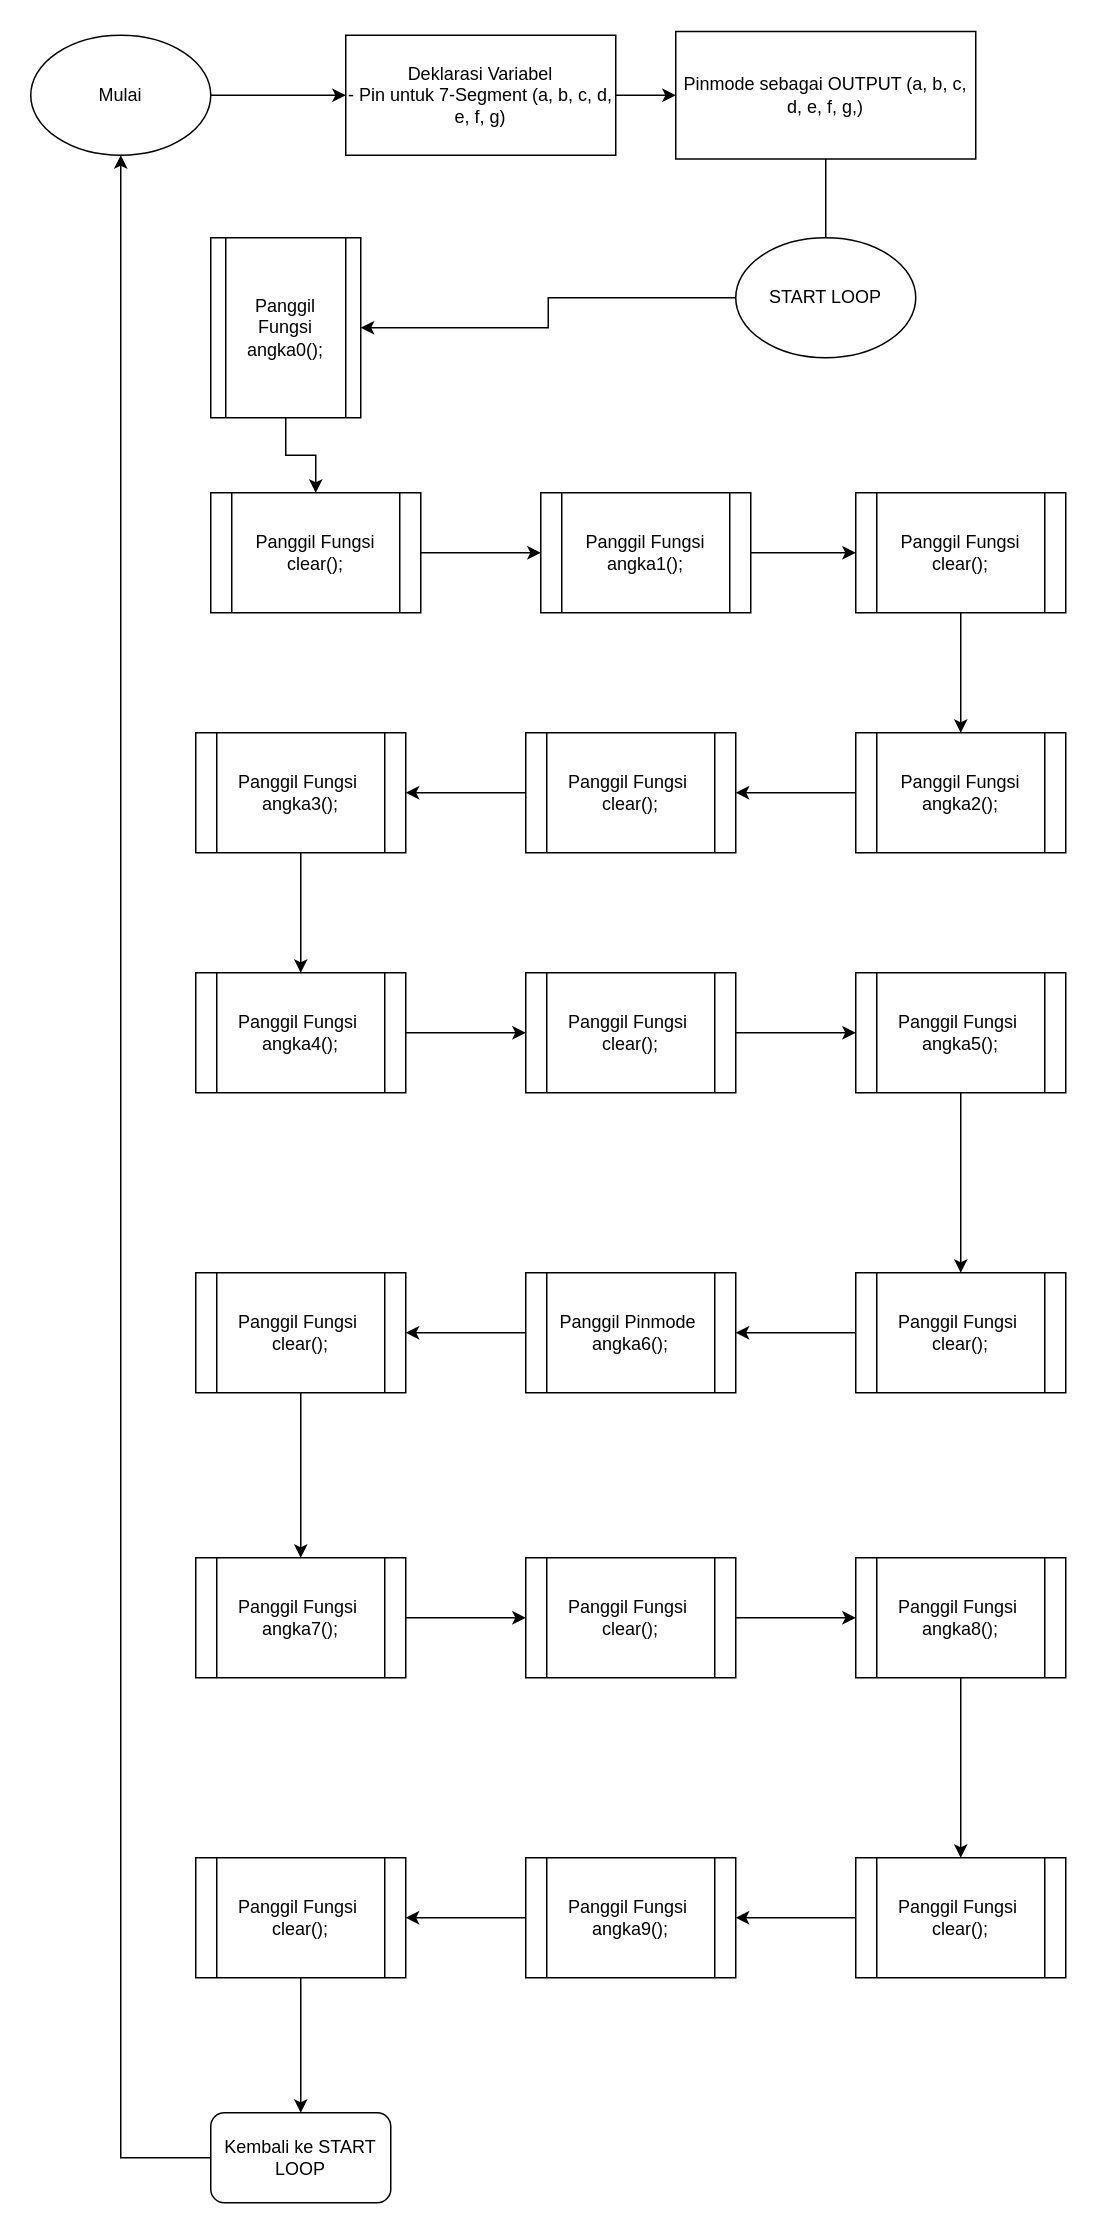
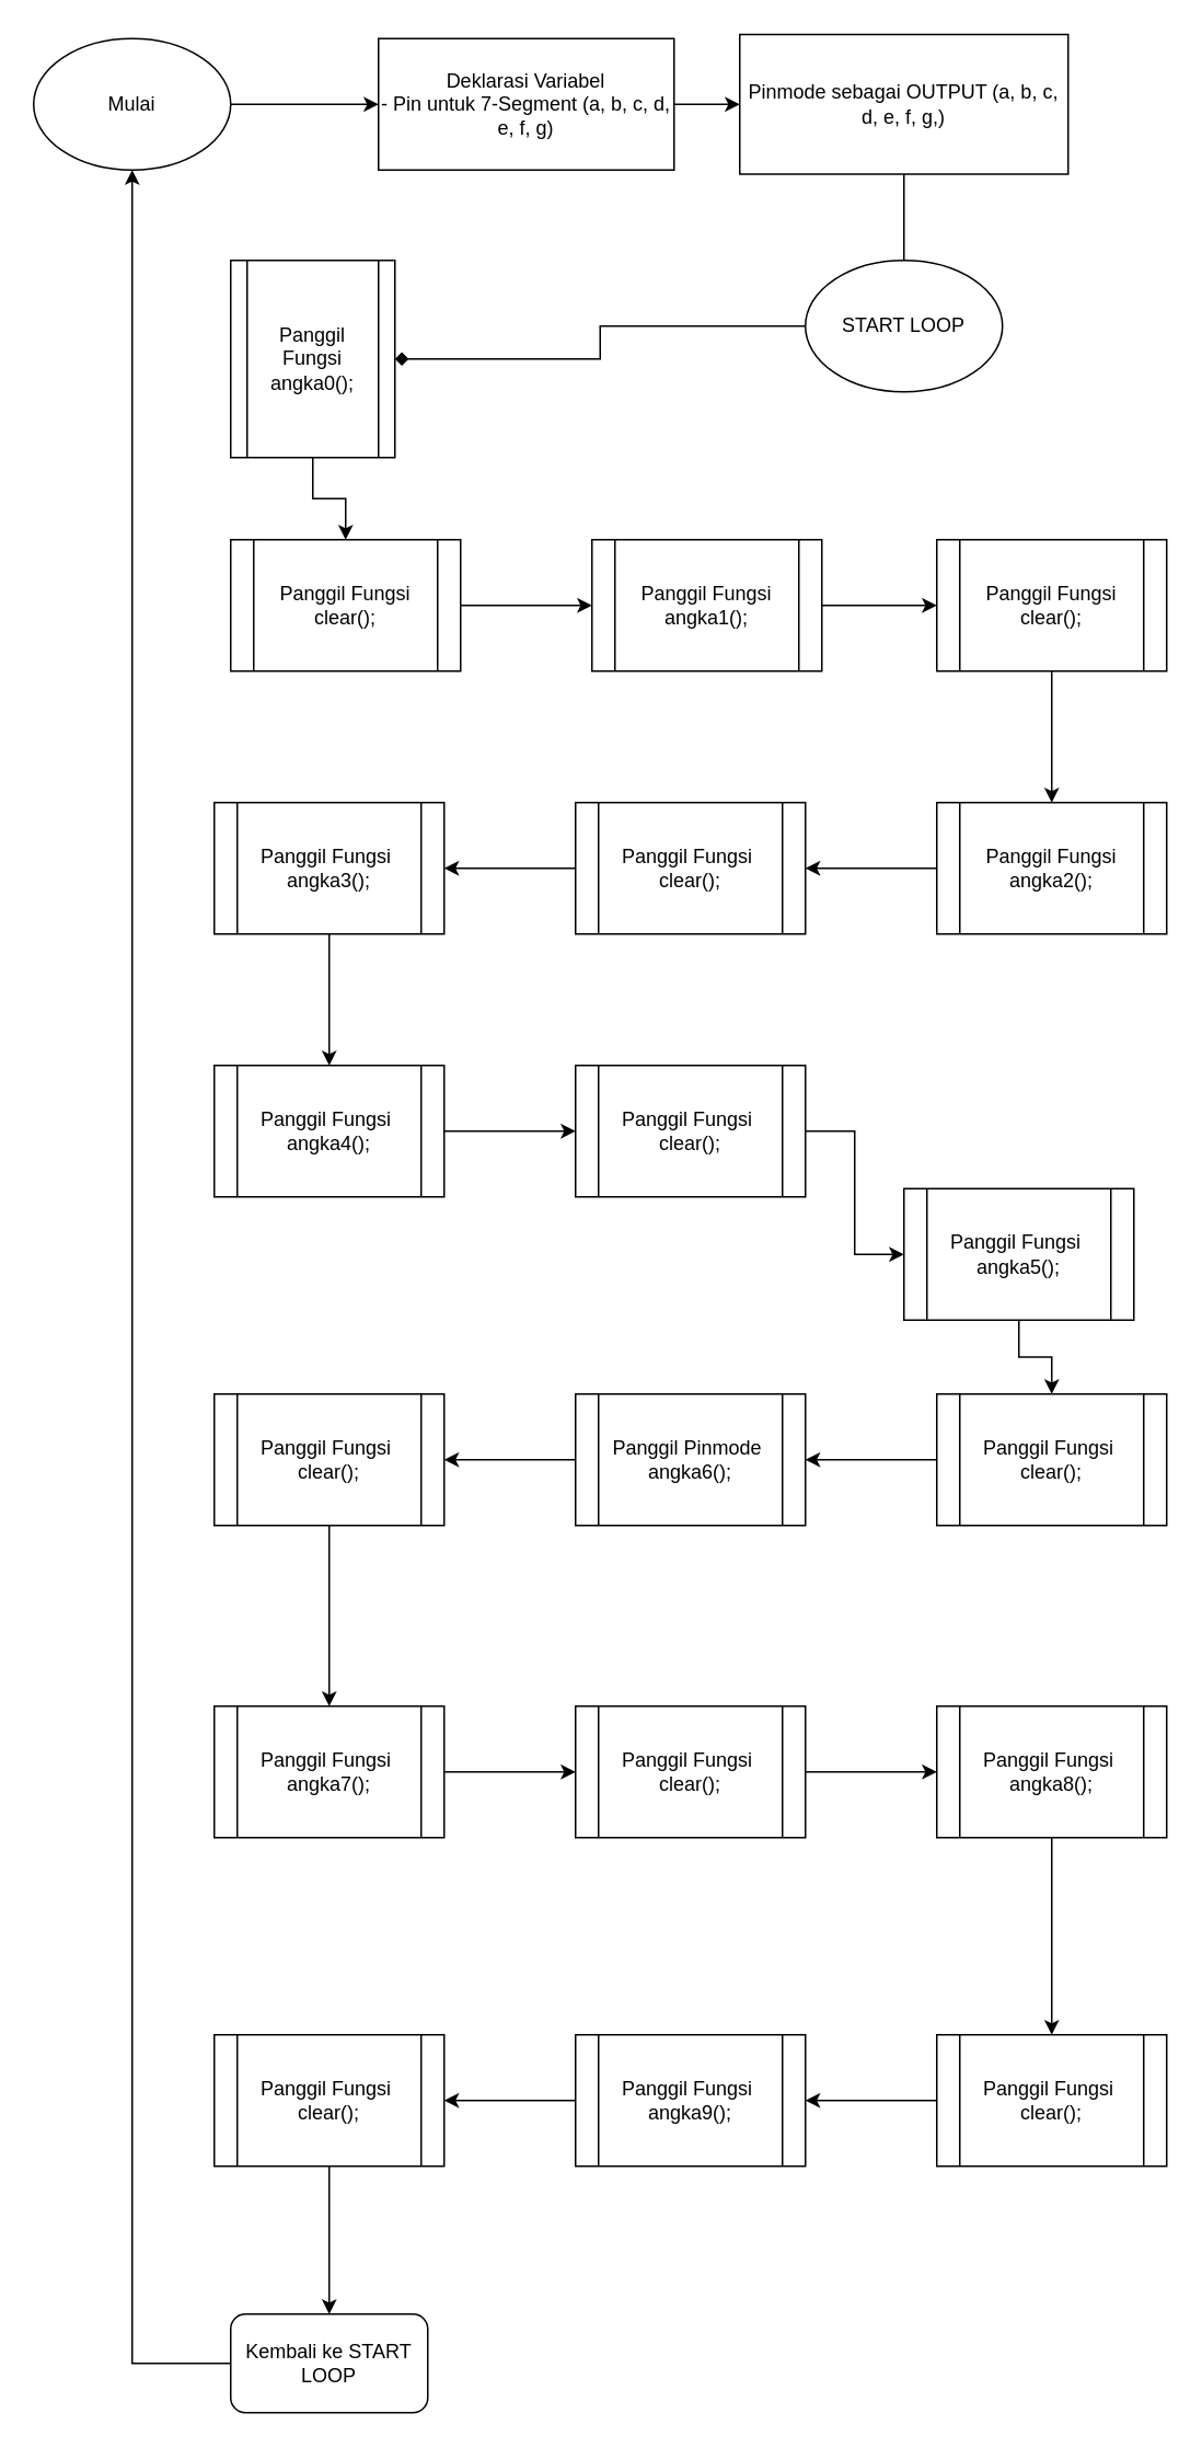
  <mxCell id="0" />
  <mxCell id="1" parent="0" />
  <mxCell id="2" value="" style="edgeStyle=orthogonalEdgeStyle;rounded=0;orthogonalLoop=1;jettySize=auto;html=1;align=center;" edge="1" parent="1" source="3" target="5"><mxGeometry relative="1" as="geometry" /></mxCell>
  <mxCell id="3" value="Mulai" style="ellipse;whiteSpace=wrap;html=1;" vertex="1" parent="1"><mxGeometry x="20" y="23" width="120" height="80" as="geometry" /></mxCell>
  <mxCell id="4" value="" style="edgeStyle=orthogonalEdgeStyle;rounded=0;orthogonalLoop=1;jettySize=auto;html=1;align=center;" edge="1" parent="1" source="5" target="7"><mxGeometry relative="1" as="geometry" /></mxCell>
  <mxCell id="5" value="Deklarasi Variabel&lt;div&gt;&lt;span style=&quot;background-color: initial;&quot; class=&quot;hljs-bullet&quot;&gt;-&lt;/span&gt;&lt;span style=&quot;background-color: initial;&quot;&gt; Pin untuk 7-Segment (a, b, c, d, e, f, g)&lt;/span&gt;&lt;/div&gt;" style="whiteSpace=wrap;html=1;align=center;" vertex="1" parent="1"><mxGeometry x="230" y="23" width="180" height="80" as="geometry" /></mxCell>
  <mxCell id="6" style="edgeStyle=orthogonalEdgeStyle;rounded=0;orthogonalLoop=1;jettySize=auto;html=1;endArrow=none;" edge="1" parent="1" source="7" target="9"><mxGeometry relative="1" as="geometry" /></mxCell>
  <mxCell id="7" value="Pinmode sebagai OUTPUT (&lt;span class=&quot;hljs-selector-tag&quot;&gt;a&lt;/span&gt;, &lt;span class=&quot;hljs-selector-tag&quot;&gt;b&lt;/span&gt;, c, d, e, f, g,)" style="whiteSpace=wrap;html=1;" vertex="1" parent="1"><mxGeometry x="450" y="20.5" width="200" height="85" as="geometry" /></mxCell>
- <mxCell id="8" value="" style="edgeStyle=orthogonalEdgeStyle;rounded=0;orthogonalLoop=1;jettySize=auto;html=1;" edge="1" parent="1" source="9" target="11"><mxGeometry relative="1" as="geometry" /></mxCell>
+ <mxCell id="8" value="" style="edgeStyle=orthogonalEdgeStyle;rounded=0;orthogonalLoop=1;jettySize=auto;html=1;endArrow=diamond;" edge="1" parent="1" source="9" target="11"><mxGeometry relative="1" as="geometry" /></mxCell>
  <mxCell id="9" value="START LOOP" style="ellipse;whiteSpace=wrap;html=1;" vertex="1" parent="1"><mxGeometry x="490" y="158" width="120" height="80" as="geometry" /></mxCell>
  <mxCell id="10" value="" style="edgeStyle=orthogonalEdgeStyle;rounded=0;orthogonalLoop=1;jettySize=auto;html=1;" edge="1" parent="1" source="11" target="13"><mxGeometry relative="1" as="geometry" /></mxCell>
  <mxCell id="11" value="Panggil Fungsi angka0();" style="shape=process;whiteSpace=wrap;html=1;backgroundOutline=1;" vertex="1" parent="1"><mxGeometry x="140" y="158" width="100" height="120" as="geometry" /></mxCell>
  <mxCell id="12" value="" style="edgeStyle=orthogonalEdgeStyle;rounded=0;orthogonalLoop=1;jettySize=auto;html=1;" edge="1" parent="1" source="13" target="15"><mxGeometry relative="1" as="geometry" /></mxCell>
  <mxCell id="13" value="Panggil Fungsi clear();" style="shape=process;whiteSpace=wrap;html=1;backgroundOutline=1;" vertex="1" parent="1"><mxGeometry x="140" y="328" width="140" height="80" as="geometry" /></mxCell>
  <mxCell id="14" value="" style="edgeStyle=orthogonalEdgeStyle;rounded=0;orthogonalLoop=1;jettySize=auto;html=1;" edge="1" parent="1" source="15" target="17"><mxGeometry relative="1" as="geometry" /></mxCell>
  <mxCell id="15" value="Panggil Fungsi angka1();" style="shape=process;whiteSpace=wrap;html=1;backgroundOutline=1;" vertex="1" parent="1"><mxGeometry x="360" y="328" width="140" height="80" as="geometry" /></mxCell>
  <mxCell id="16" value="" style="edgeStyle=orthogonalEdgeStyle;rounded=0;orthogonalLoop=1;jettySize=auto;html=1;" edge="1" parent="1" source="17" target="19"><mxGeometry relative="1" as="geometry" /></mxCell>
  <mxCell id="17" value="Panggil Fungsi clear();" style="shape=process;whiteSpace=wrap;html=1;backgroundOutline=1;" vertex="1" parent="1"><mxGeometry x="570" y="328" width="140" height="80" as="geometry" /></mxCell>
  <mxCell id="18" value="" style="edgeStyle=orthogonalEdgeStyle;rounded=0;orthogonalLoop=1;jettySize=auto;html=1;" edge="1" parent="1" source="19" target="21"><mxGeometry relative="1" as="geometry" /></mxCell>
  <mxCell id="19" value="Panggil Fungsi angka2();" style="shape=process;whiteSpace=wrap;html=1;backgroundOutline=1;" vertex="1" parent="1"><mxGeometry x="570" y="488" width="140" height="80" as="geometry" /></mxCell>
  <mxCell id="20" value="" style="edgeStyle=orthogonalEdgeStyle;rounded=0;orthogonalLoop=1;jettySize=auto;html=1;" edge="1" parent="1" source="21" target="23"><mxGeometry relative="1" as="geometry" /></mxCell>
  <mxCell id="21" value="Panggil Fungsi&amp;nbsp; clear();" style="shape=process;whiteSpace=wrap;html=1;backgroundOutline=1;" vertex="1" parent="1"><mxGeometry x="350" y="488" width="140" height="80" as="geometry" /></mxCell>
  <mxCell id="22" value="" style="edgeStyle=orthogonalEdgeStyle;rounded=0;orthogonalLoop=1;jettySize=auto;html=1;" edge="1" parent="1" source="23" target="25"><mxGeometry relative="1" as="geometry" /></mxCell>
  <mxCell id="23" value="Panggil Fungsi&amp;nbsp; angka3();" style="shape=process;whiteSpace=wrap;html=1;backgroundOutline=1;" vertex="1" parent="1"><mxGeometry x="130" y="488" width="140" height="80" as="geometry" /></mxCell>
  <mxCell id="24" value="" style="edgeStyle=orthogonalEdgeStyle;rounded=0;orthogonalLoop=1;jettySize=auto;html=1;" edge="1" parent="1" source="25" target="27"><mxGeometry relative="1" as="geometry" /></mxCell>
  <mxCell id="25" value="Panggil Fungsi&amp;nbsp; angka4&lt;span style=&quot;color: rgba(0, 0, 0, 0); font-family: monospace; font-size: 0px; text-align: start; text-wrap: nowrap;&quot;&gt;%3CmxGraphModel%3E%3Croot%3E%3CmxCell%20id%3D%220%22%2F%3E%3CmxCell%20id%3D%221%22%20parent%3D%220%22%2F%3E%3CmxCell%20id%3D%222%22%20value%3D%22Panggil%20Fungsi%26amp%3Bnbsp%3B%20clear()%3B%22%20style%3D%22shape%3Dprocess%3BwhiteSpace%3Dwrap%3Bhtml%3D1%3BbackgroundOutline%3D1%3B%22%20vertex%3D%221%22%20parent%3D%221%22%3E%3CmxGeometry%20x%3D%22340%22%20y%3D%22-650%22%20width%3D%22140%22%20height%3D%2280%22%20as%3D%22geometry%22%2F%3E%3C%2FmxCell%3E%3C%2Froot%3E%3C%2FmxGraphModel%3E&lt;/span&gt;();" style="shape=process;whiteSpace=wrap;html=1;backgroundOutline=1;" vertex="1" parent="1"><mxGeometry x="130" y="648" width="140" height="80" as="geometry" /></mxCell>
  <mxCell id="26" value="" style="edgeStyle=orthogonalEdgeStyle;rounded=0;orthogonalLoop=1;jettySize=auto;html=1;" edge="1" parent="1" source="27" target="29"><mxGeometry relative="1" as="geometry" /></mxCell>
  <mxCell id="27" value="Panggil Fungsi&amp;nbsp; clear();" style="shape=process;whiteSpace=wrap;html=1;backgroundOutline=1;" vertex="1" parent="1"><mxGeometry x="350" y="648" width="140" height="80" as="geometry" /></mxCell>
  <mxCell id="28" value="" style="edgeStyle=orthogonalEdgeStyle;rounded=0;orthogonalLoop=1;jettySize=auto;html=1;" edge="1" parent="1" source="29" target="31"><mxGeometry relative="1" as="geometry" /></mxCell>
- <mxCell id="29" value="Panggil Fungsi&amp;nbsp; angka5();" style="shape=process;whiteSpace=wrap;html=1;backgroundOutline=1;" vertex="1" parent="1"><mxGeometry x="570" y="648" width="140" height="80" as="geometry" /></mxCell>
+ <mxCell id="29" value="Panggil Fungsi&amp;nbsp; angka5();" style="shape=process;whiteSpace=wrap;html=1;backgroundOutline=1;" vertex="1" parent="1"><mxGeometry x="550" y="723" width="140" height="80" as="geometry" /></mxCell>
  <mxCell id="30" value="" style="edgeStyle=orthogonalEdgeStyle;rounded=0;orthogonalLoop=1;jettySize=auto;html=1;" edge="1" parent="1" source="31" target="33"><mxGeometry relative="1" as="geometry" /></mxCell>
  <mxCell id="31" value="Panggil Fungsi&amp;nbsp; clear();" style="shape=process;whiteSpace=wrap;html=1;backgroundOutline=1;" vertex="1" parent="1"><mxGeometry x="570" y="848" width="140" height="80" as="geometry" /></mxCell>
  <mxCell id="32" value="" style="edgeStyle=orthogonalEdgeStyle;rounded=0;orthogonalLoop=1;jettySize=auto;html=1;" edge="1" parent="1" source="33" target="35"><mxGeometry relative="1" as="geometry" /></mxCell>
  <mxCell id="33" value="Panggil Pinmode&amp;nbsp; angka6();" style="shape=process;whiteSpace=wrap;html=1;backgroundOutline=1;" vertex="1" parent="1"><mxGeometry x="350" y="848" width="140" height="80" as="geometry" /></mxCell>
  <mxCell id="34" value="" style="edgeStyle=orthogonalEdgeStyle;rounded=0;orthogonalLoop=1;jettySize=auto;html=1;" edge="1" parent="1" source="35" target="37"><mxGeometry relative="1" as="geometry" /></mxCell>
  <mxCell id="35" value="Panggil Fungsi&amp;nbsp; clear();" style="shape=process;whiteSpace=wrap;html=1;backgroundOutline=1;" vertex="1" parent="1"><mxGeometry x="130" y="848" width="140" height="80" as="geometry" /></mxCell>
  <mxCell id="36" value="" style="edgeStyle=orthogonalEdgeStyle;rounded=0;orthogonalLoop=1;jettySize=auto;html=1;" edge="1" parent="1" source="37" target="39"><mxGeometry relative="1" as="geometry" /></mxCell>
  <mxCell id="37" value="Panggil Fungsi&amp;nbsp; angka7&lt;span style=&quot;color: rgba(0, 0, 0, 0); font-family: monospace; font-size: 0px; text-align: start; text-wrap: nowrap;&quot;&gt;%3CmxGraphModel%3E%3Croot%3E%3CmxCell%20id%3D%220%22%2F%3E%3CmxCell%20id%3D%221%22%20parent%3D%220%22%2F%3E%3CmxCell%20id%3D%222%22%20value%3D%22Panggil%20Fungsi%26amp%3Bnbsp%3B%20clear()%3B%22%20style%3D%22shape%3Dprocess%3BwhiteSpace%3Dwrap%3Bhtml%3D1%3BbackgroundOutline%3D1%3B%22%20vertex%3D%221%22%20parent%3D%221%22%3E%3CmxGeometry%20x%3D%22340%22%20y%3D%22-490%22%20width%3D%22140%22%20height%3D%2280%22%20as%3D%22geometry%22%2F%3E%3C%2FmxCell%3E%3C%2Froot%3E%3C%2FmxGraphModel%3E&lt;/span&gt;();" style="shape=process;whiteSpace=wrap;html=1;backgroundOutline=1;" vertex="1" parent="1"><mxGeometry x="130" y="1038" width="140" height="80" as="geometry" /></mxCell>
  <mxCell id="38" value="" style="edgeStyle=orthogonalEdgeStyle;rounded=0;orthogonalLoop=1;jettySize=auto;html=1;" edge="1" parent="1" source="39" target="41"><mxGeometry relative="1" as="geometry" /></mxCell>
  <mxCell id="39" value="Panggil Fungsi&amp;nbsp; clear&lt;span style=&quot;color: rgba(0, 0, 0, 0); font-family: monospace; font-size: 0px; text-align: start; text-wrap: nowrap;&quot;&gt;%3CmxGraphModel%3E%3Croot%3E%3CmxCell%20id%3D%220%22%2F%3E%3CmxCell%20id%3D%221%22%20parent%3D%220%22%2F%3E%3CmxCell%20id%3D%222%22%20value%3D%22Panggil%20Fungsi%26amp%3Bnbsp%3B%20clear()%3B%22%20style%3D%22shape%3Dprocess%3BwhiteSpace%3Dwrap%3Bhtml%3D1%3BbackgroundOutline%3D1%3B%22%20vertex%3D%221%22%20parent%3D%221%22%3E%3CmxGeometry%20x%3D%22340%22%20y%3D%22-490%22%20width%3D%22140%22%20height%3D%2280%22%20as%3D%22geometry%22%2F%3E%3C%2FmxCell%3E%3C%2Froot%3E%3C%2FmxGraphModel%3E&lt;/span&gt;();" style="shape=process;whiteSpace=wrap;html=1;backgroundOutline=1;" vertex="1" parent="1"><mxGeometry x="350" y="1038" width="140" height="80" as="geometry" /></mxCell>
  <mxCell id="40" value="" style="edgeStyle=orthogonalEdgeStyle;rounded=0;orthogonalLoop=1;jettySize=auto;html=1;" edge="1" parent="1" source="41" target="43"><mxGeometry relative="1" as="geometry" /></mxCell>
  <mxCell id="41" value="Panggil Fungsi&amp;nbsp; angka8&lt;span style=&quot;color: rgba(0, 0, 0, 0); font-family: monospace; font-size: 0px; text-align: start; text-wrap: nowrap;&quot;&gt;3CmxGraphModel%3E%3Croot%3E%3CmxCell%20id%3D%220%22%2F%3E%3CmxCell%20id%3D%221%22%20parent%3D%220%22%2F%3E%3CmxCell%20id%3D%222%22%20value%3D%22Panggil%20Fungsi%26amp%3Bnbsp%3B%20clear()%3B%22%20style%3D%22shape%3Dprocess%3BwhiteSpace%3Dwrap%3Bhtml%3D1%3BbackgroundOutline%3D1%3B%22%20vertex%3D%221%22%20parent%3D%221%22%3E%3CmxGeometry%20x%3D%22340%22%20y%3D%22-490%22%20width%3D%22140%22%20height%3D%2280%22%20as%3D%22geometry%22%2F%3E%3C%2FmxCell%3E%3C%2Froot%3E%3C%2FmxGraphModel%3E&lt;/span&gt;();" style="shape=process;whiteSpace=wrap;html=1;backgroundOutline=1;" vertex="1" parent="1"><mxGeometry x="570" y="1038" width="140" height="80" as="geometry" /></mxCell>
  <mxCell id="42" value="" style="edgeStyle=orthogonalEdgeStyle;rounded=0;orthogonalLoop=1;jettySize=auto;html=1;" edge="1" parent="1" source="43" target="45"><mxGeometry relative="1" as="geometry" /></mxCell>
  <mxCell id="43" value="Panggil Fungsi&amp;nbsp; clear&lt;span style=&quot;color: rgba(0, 0, 0, 0); font-family: monospace; font-size: 0px; text-align: start; text-wrap: nowrap;&quot;&gt;3CmxGraphModel%3E%3Croot%3E%3CmxCell%20id%3D%220%22%2F%3E%3CmxCell%20id%3D%221%22%20parent%3D%220%22%2F%3E%3CmxCell%20id%3D%222%22%20value%3D%22Panggil%20Fungsi%26amp%3Bnbsp%3B%20clear()%3B%22%20style%3D%22shape%3Dprocess%3BwhiteSpace%3Dwrap%3Bhtml%3D1%3BbackgroundOutline%3D1%3B%22%20vertex%3D%221%22%20parent%3D%221%22%3E%3CmxGeometry%20x%3D%22340%22%20y%3D%22-490%22%20width%3D%22140%22%20height%3D%2280%22%20as%3D%22geometry%22%2F%3E%3C%2FmxCell%3E%3C%2Froot%3E%3C%2FmxGraphModel%3E&lt;/span&gt;();" style="shape=process;whiteSpace=wrap;html=1;backgroundOutline=1;" vertex="1" parent="1"><mxGeometry x="570" y="1238" width="140" height="80" as="geometry" /></mxCell>
  <mxCell id="44" value="" style="edgeStyle=orthogonalEdgeStyle;rounded=0;orthogonalLoop=1;jettySize=auto;html=1;" edge="1" parent="1" source="45" target="47"><mxGeometry relative="1" as="geometry" /></mxCell>
  <mxCell id="45" value="Panggil Fungsi&amp;nbsp; angka9&lt;span style=&quot;color: rgba(0, 0, 0, 0); font-family: monospace; font-size: 0px; text-align: start; text-wrap: nowrap;&quot;&gt;3CmxGraphModel%3E%3Croot%3E%3CmxCell%20id%3D%220%22%2F%3E%3CmxCell%20id%3D%221%22%20parent%3D%220%22%2F%3E%3CmxCell%20id%3D%222%22%20value%3D%22Panggil%20Fungsi%26amp%3Bnbsp%3B%20clear()%3B%22%20style%3D%22shape%3Dprocess%3BwhiteSpace%3Dwrap%3Bhtml%3D1%3BbackgroundOutline%3D1%3B%22%20vertex%3D%221%22%20parent%3D%221%22%3E%3CmxGeometry%20x%3D%22340%22%20y%3D%22-490%22%20width%3D%22140%22%20height%3D%2280%22%20as%3D%22geometry%22%2F%3E%3C%2FmxCell%3E%3C%2Froot%3E%3C%2FmxGraphModel%3E&lt;/span&gt;();" style="shape=process;whiteSpace=wrap;html=1;backgroundOutline=1;" vertex="1" parent="1"><mxGeometry x="350" y="1238" width="140" height="80" as="geometry" /></mxCell>
  <mxCell id="46" value="" style="edgeStyle=orthogonalEdgeStyle;rounded=0;orthogonalLoop=1;jettySize=auto;html=1;" edge="1" parent="1" source="47" target="49"><mxGeometry relative="1" as="geometry" /></mxCell>
  <mxCell id="47" value="Panggil Fungsi&amp;nbsp; clear&lt;span style=&quot;color: rgba(0, 0, 0, 0); font-family: monospace; font-size: 0px; text-align: start; text-wrap: nowrap;&quot;&gt;3CmxGraphModel%3E%3Croot%3E%3CmxCell%20id%3D%220%22%2F%3E%3CmxCell%20id%3D%221%22%20parent%3D%220%22%2F%3E%3CmxCell%20id%3D%222%22%20value%3D%22Panggil%20Fungsi%26amp%3Bnbsp%3B%20clear()%3B%22%20style%3D%22shape%3Dprocess%3BwhiteSpace%3Dwrap%3Bhtml%3D1%3BbackgroundOutline%3D1%3B%22%20vertex%3D%221%22%20parent%3D%221%22%3E%3CmxGeometry%20x%3D%22340%22%20y%3D%22-490%22%20width%3D%22140%22%20height%3D%2280%22%20as%3D%22geometry%22%2F%3E%3C%2FmxCell%3E%3C%2Froot%3E%3C%2FmxGraphModel%3E&lt;/span&gt;();" style="shape=process;whiteSpace=wrap;html=1;backgroundOutline=1;" vertex="1" parent="1"><mxGeometry x="130" y="1238" width="140" height="80" as="geometry" /></mxCell>
  <mxCell id="48" style="edgeStyle=orthogonalEdgeStyle;rounded=0;orthogonalLoop=1;jettySize=auto;html=1;" edge="1" parent="1" source="49" target="3"><mxGeometry relative="1" as="geometry"><Array as="points"><mxPoint x="80" y="1438" /></Array></mxGeometry></mxCell>
  <mxCell id="49" value="Kembali ke START LOOP" style="whiteSpace=wrap;html=1;rounded=1;" vertex="1" parent="1"><mxGeometry x="140" y="1408" width="120" height="60" as="geometry" /></mxCell>
